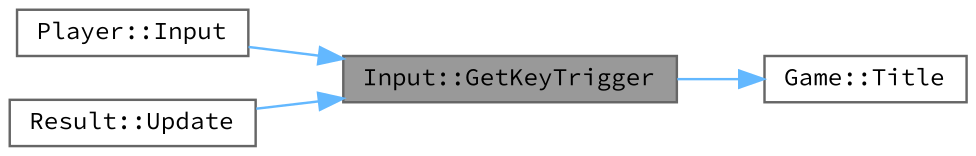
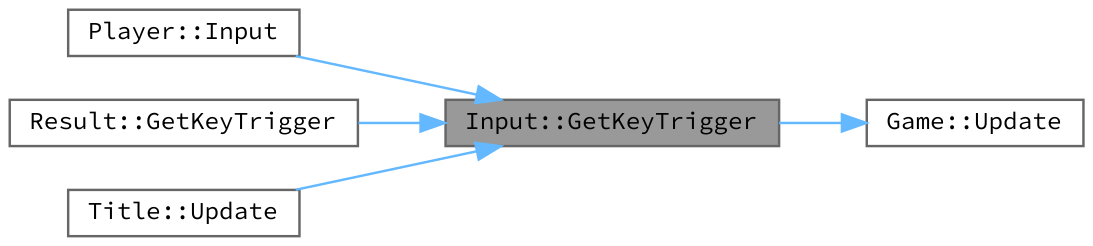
  digraph {
    fontname="Source Code Pro"
    rankdir=RL
    node [color=grey40 fillcolor=white fontname="Source Code Pro" fontsize=10 shape=box style=filled]
    edge [color=steelblue1 dir=back fontname="Source Code Pro" fontsize=10 labelfontname=Helvetica labelfontsize=10 style=solid]
    n1 [color=gray40 fillcolor=grey60 fontcolor=black height=0.2 label="Input::GetKeyTrigger" width=0.4]
    n2 [height=0.2 label="Player::Input" width=0.4]
-   n3 [height=0.2 label="Result::Update" width=0.4]
-   n5 [height=0.2 label="Game::Title" width=0.4]
+   n3 [height=0.2 label="Result::GetKeyTrigger" width=0.4]
+   n4 [height=0.2 label="Title::Update" width=0.4]
+   n5 [height=0.2 label="Game::Update" width=0.4]
    n1 -> n2
    n1 -> n3
+   n1 -> n4
    n5 -> n1
  }
